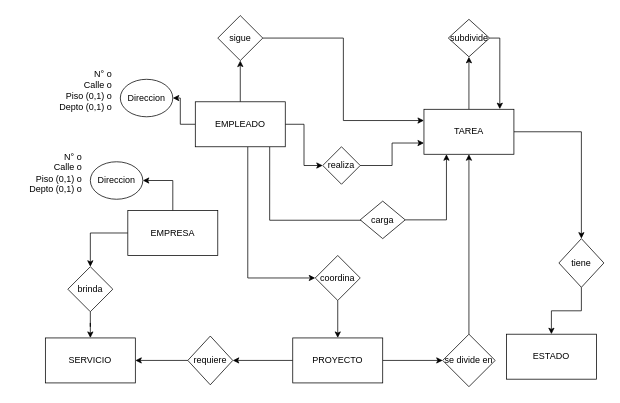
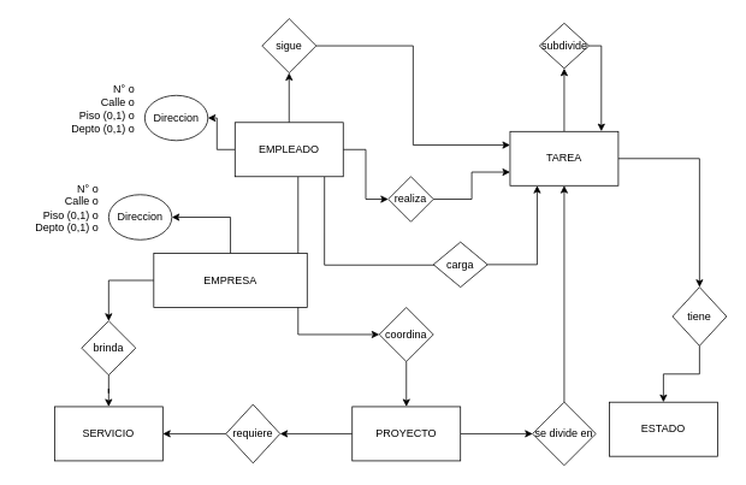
  <mxCell id="0" />
  <mxCell id="1" parent="0" />
  <mxCell id="2" value="" style="edgeStyle=orthogonalEdgeStyle;rounded=0;orthogonalLoop=1;jettySize=auto;html=1;" edge="1" parent="1" source="7" target="9"><mxGeometry relative="1" as="geometry"><Array as="points"><mxPoint x="330" y="370" /></Array></mxGeometry></mxCell>
  <mxCell id="3" value="" style="edgeStyle=orthogonalEdgeStyle;rounded=0;orthogonalLoop=1;jettySize=auto;html=1;exitX=0.827;exitY=1;exitDx=0;exitDy=0;exitPerimeter=0;" edge="1" parent="1" source="7"><mxGeometry relative="1" as="geometry"><mxPoint x="360" y="230" as="sourcePoint" /><mxPoint x="520.63" y="293" as="targetPoint" /><Array as="points"><mxPoint x="359" y="293" /></Array></mxGeometry></mxCell>
  <mxCell id="4" value="" style="edgeStyle=orthogonalEdgeStyle;rounded=0;orthogonalLoop=1;jettySize=auto;html=1;" edge="1" parent="1" source="7" target="34"><mxGeometry relative="1" as="geometry" /></mxCell>
  <mxCell id="5" value="" style="edgeStyle=orthogonalEdgeStyle;rounded=0;orthogonalLoop=1;jettySize=auto;html=1;" edge="1" parent="1" source="7" target="32"><mxGeometry relative="1" as="geometry" /></mxCell>
  <mxCell id="6" style="edgeStyle=orthogonalEdgeStyle;rounded=0;orthogonalLoop=1;jettySize=auto;html=1;entryX=1;entryY=0.5;entryDx=0;entryDy=0;" edge="1" parent="1" source="7" target="37"><mxGeometry relative="1" as="geometry" /></mxCell>
  <mxCell id="7" value="EMPLEADO" style="whiteSpace=wrap;html=1;" vertex="1" parent="1"><mxGeometry x="260" y="135" width="120" height="60" as="geometry" /></mxCell>
  <mxCell id="8" value="" style="edgeStyle=orthogonalEdgeStyle;rounded=0;orthogonalLoop=1;jettySize=auto;html=1;" edge="1" parent="1" source="9" target="12"><mxGeometry relative="1" as="geometry" /></mxCell>
  <mxCell id="9" value="coordina" style="rhombus;whiteSpace=wrap;html=1;" vertex="1" parent="1"><mxGeometry x="420" y="340" width="60" height="60" as="geometry" /></mxCell>
  <mxCell id="10" value="" style="edgeStyle=orthogonalEdgeStyle;rounded=0;orthogonalLoop=1;jettySize=auto;html=1;" edge="1" parent="1" source="12" target="17"><mxGeometry relative="1" as="geometry" /></mxCell>
  <mxCell id="11" value="" style="edgeStyle=orthogonalEdgeStyle;rounded=0;orthogonalLoop=1;jettySize=auto;html=1;" edge="1" parent="1" source="12" target="25"><mxGeometry relative="1" as="geometry" /></mxCell>
  <mxCell id="12" value="PROYECTO" style="whiteSpace=wrap;html=1;" vertex="1" parent="1"><mxGeometry x="390" y="450" width="120" height="60" as="geometry" /></mxCell>
  <mxCell id="13" value="" style="edgeStyle=orthogonalEdgeStyle;rounded=0;orthogonalLoop=1;jettySize=auto;html=1;" edge="1" parent="1" source="15" target="27"><mxGeometry relative="1" as="geometry" /></mxCell>
  <mxCell id="14" value="" style="edgeStyle=orthogonalEdgeStyle;rounded=0;orthogonalLoop=1;jettySize=auto;html=1;" edge="1" parent="1" source="15" target="35"><mxGeometry relative="1" as="geometry" /></mxCell>
  <mxCell id="15" value="TAREA" style="whiteSpace=wrap;html=1;" vertex="1" parent="1"><mxGeometry x="565" y="145" width="120" height="60" as="geometry" /></mxCell>
  <mxCell id="16" value="" style="edgeStyle=orthogonalEdgeStyle;rounded=0;orthogonalLoop=1;jettySize=auto;html=1;" edge="1" parent="1" source="17" target="15"><mxGeometry relative="1" as="geometry" /></mxCell>
  <mxCell id="17" value="se divide en" style="rhombus;whiteSpace=wrap;html=1;" vertex="1" parent="1"><mxGeometry x="590" y="445" width="70" height="70" as="geometry" /></mxCell>
  <mxCell id="18" value="SERVICIO" style="whiteSpace=wrap;html=1;" vertex="1" parent="1"><mxGeometry x="60" y="450" width="120" height="60" as="geometry" /></mxCell>
  <mxCell id="19" value="" style="edgeStyle=orthogonalEdgeStyle;rounded=0;orthogonalLoop=1;jettySize=auto;html=1;" edge="1" parent="1" source="21" target="23"><mxGeometry relative="1" as="geometry" /></mxCell>
  <mxCell id="20" style="edgeStyle=orthogonalEdgeStyle;rounded=0;orthogonalLoop=1;jettySize=auto;html=1;entryX=1;entryY=0.5;entryDx=0;entryDy=0;" edge="1" parent="1" source="21" target="39"><mxGeometry relative="1" as="geometry" /></mxCell>
- <mxCell id="21" value="EMPRESA" style="whiteSpace=wrap;html=1;" vertex="1" parent="1"><mxGeometry x="170" y="280" width="120" height="60" as="geometry" /></mxCell>
+ <mxCell id="21" value="EMPRESA" style="whiteSpace=wrap;html=1;" vertex="1" parent="1"><mxGeometry x="170" y="280" width="170" height="60" as="geometry" /></mxCell>
  <mxCell id="22" value="" style="edgeStyle=orthogonalEdgeStyle;rounded=0;orthogonalLoop=1;jettySize=auto;html=1;" edge="1" parent="1" source="23" target="18"><mxGeometry relative="1" as="geometry" /></mxCell>
  <mxCell id="23" value="brinda" style="rhombus;whiteSpace=wrap;html=1;" vertex="1" parent="1"><mxGeometry x="90" y="355" width="60" height="60" as="geometry" /></mxCell>
  <mxCell id="24" value="" style="edgeStyle=orthogonalEdgeStyle;rounded=0;orthogonalLoop=1;jettySize=auto;html=1;" edge="1" parent="1" source="25" target="18"><mxGeometry relative="1" as="geometry" /></mxCell>
  <mxCell id="25" value="requiere" style="rhombus;whiteSpace=wrap;html=1;" vertex="1" parent="1"><mxGeometry x="250" y="447.5" width="60" height="65" as="geometry" /></mxCell>
  <mxCell id="26" value="" style="edgeStyle=orthogonalEdgeStyle;rounded=0;orthogonalLoop=1;jettySize=auto;html=1;" edge="1" parent="1" source="27" target="28"><mxGeometry relative="1" as="geometry" /></mxCell>
  <mxCell id="27" value="tiene" style="rhombus;whiteSpace=wrap;html=1;" vertex="1" parent="1"><mxGeometry x="745" y="317.5" width="60" height="65" as="geometry" /></mxCell>
  <mxCell id="28" value="ESTADO" style="whiteSpace=wrap;html=1;" vertex="1" parent="1"><mxGeometry x="675" y="445" width="120" height="60" as="geometry" /></mxCell>
  <mxCell id="29" style="edgeStyle=orthogonalEdgeStyle;rounded=0;orthogonalLoop=1;jettySize=auto;html=1;entryX=0.25;entryY=1;entryDx=0;entryDy=0;" edge="1" parent="1" source="30" target="15"><mxGeometry relative="1" as="geometry" /></mxCell>
  <mxCell id="30" value="carga" style="rhombus;whiteSpace=wrap;html=1;" vertex="1" parent="1"><mxGeometry x="480" y="267.5" width="60" height="50" as="geometry" /></mxCell>
  <mxCell id="31" style="edgeStyle=orthogonalEdgeStyle;rounded=0;orthogonalLoop=1;jettySize=auto;html=1;entryX=0;entryY=0.75;entryDx=0;entryDy=0;" edge="1" parent="1" source="32" target="15"><mxGeometry relative="1" as="geometry" /></mxCell>
  <mxCell id="32" value="realiza" style="rhombus;whiteSpace=wrap;html=1;" vertex="1" parent="1"><mxGeometry x="430" y="195" width="50" height="50" as="geometry" /></mxCell>
  <mxCell id="33" style="edgeStyle=orthogonalEdgeStyle;rounded=0;orthogonalLoop=1;jettySize=auto;html=1;entryX=0;entryY=0.25;entryDx=0;entryDy=0;" edge="1" parent="1" source="34" target="15"><mxGeometry relative="1" as="geometry" /></mxCell>
  <mxCell id="34" value="sigue" style="rhombus;whiteSpace=wrap;html=1;" vertex="1" parent="1"><mxGeometry x="290" y="20" width="60" height="60" as="geometry" /></mxCell>
  <mxCell id="35" value="subdivide" style="rhombus;whiteSpace=wrap;html=1;" vertex="1" parent="1"><mxGeometry x="597.5" y="25" width="55" height="50" as="geometry" /></mxCell>
  <mxCell id="36" style="edgeStyle=orthogonalEdgeStyle;rounded=0;orthogonalLoop=1;jettySize=auto;html=1;entryX=0.843;entryY=-0.004;entryDx=0;entryDy=0;entryPerimeter=0;" edge="1" parent="1" source="35" target="15"><mxGeometry relative="1" as="geometry"><Array as="points"><mxPoint x="666" y="50" /></Array></mxGeometry></mxCell>
  <mxCell id="37" value="Direccion" style="ellipse;whiteSpace=wrap;html=1;" vertex="1" parent="1"><mxGeometry x="160" y="105" width="70" height="50" as="geometry" /></mxCell>
  <mxCell id="38" value="N° o&lt;div&gt;Calle o&lt;/div&gt;&lt;div&gt;Piso (0,1) o&lt;/div&gt;&lt;div&gt;Depto (0,1) o&lt;/div&gt;" style="text;html=1;align=right;verticalAlign=middle;resizable=0;points=[];autosize=1;strokeColor=none;fillColor=none;" vertex="1" parent="1"><mxGeometry x="60" y="85" width="90" height="70" as="geometry" /></mxCell>
  <mxCell id="39" value="Direccion" style="ellipse;whiteSpace=wrap;html=1;" vertex="1" parent="1"><mxGeometry x="120" y="215" width="70" height="50" as="geometry" /></mxCell>
  <mxCell id="40" value="N° o&lt;div&gt;Calle o&lt;/div&gt;&lt;div&gt;Piso (0,1) o&lt;/div&gt;&lt;div&gt;Depto (0,1) o&lt;/div&gt;" style="text;html=1;align=right;verticalAlign=middle;resizable=0;points=[];autosize=1;strokeColor=none;fillColor=none;" vertex="1" parent="1"><mxGeometry y="195" width="90" height="70" as="geometry" x="20" /></mxCell>
